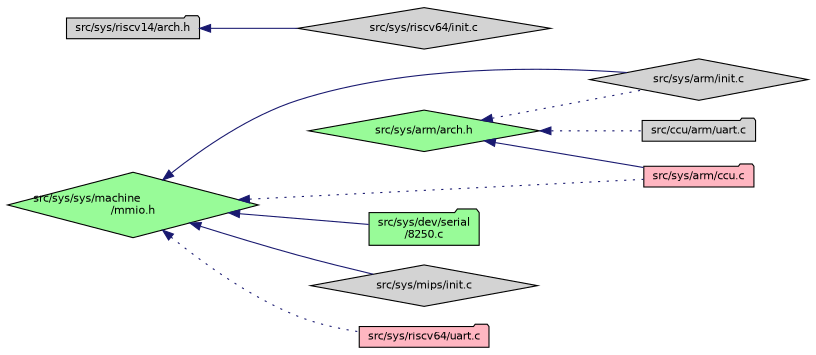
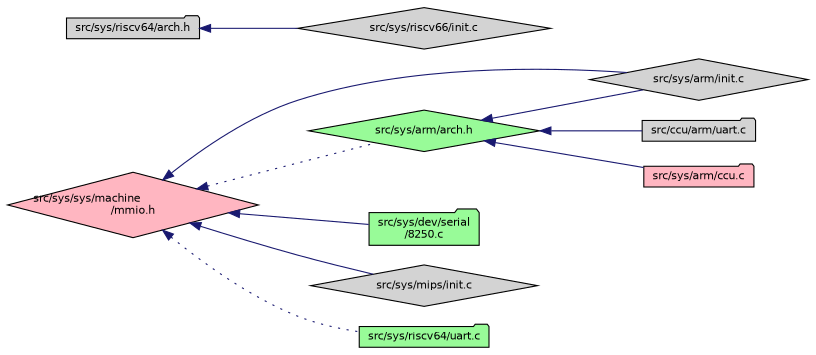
  digraph {
    rankdir=LR
    node [color=black fillcolor=lightgrey fontname=Helvetica fontsize=10 shape=diamond style=filled]
    edge [color=midnightblue dir=back fontname=Helvetica fontsize=10 labelfontname=Helvetica labelfontsize=10 style=solid]
-   n1 [fillcolor=palegreen fontcolor=black height=0.2 label="src/sys/sys/machine\l/mmio.h" width=0.4]
+   n1 [fillcolor=lightpink fontcolor=black height=0.2 label="src/sys/sys/machine\l/mmio.h" width=0.4]
    n2 [fillcolor=palegreen height=0.2 label="src/sys/arm/arch.h" width=0.4]
    n3 [fillcolor=palegreen height=0.2 label="src/sys/dev/serial\l/8250.c" shape=folder width=0.4]
    n4 [height=0.2 label="src/sys/mips/init.c" width=0.4]
-   n5 [fillcolor=lightpink height=0.2 label="src/sys/riscv64/uart.c" shape=folder width=0.4]
+   n5 [fillcolor=palegreen height=0.2 label="src/sys/riscv64/uart.c" shape=folder width=0.4]
    n6 [height=0.2 label="src/sys/arm/init.c" width=0.4]
    n7 [fillcolor=lightpink height=0.2 label="src/sys/arm/ccu.c" shape=folder width=0.4]
    n8 [height=0.2 label="src/ccu/arm/uart.c" shape=folder width=0.4]
-   n9 [height=0.2 label="src/sys/riscv14/arch.h" shape=folder width=0.4]
-   n10 [height=0.2 label="src/sys/riscv64/init.c" width=0.4]
-   n1 -> n7 [style=dotted]
+   n9 [height=0.2 label="src/sys/riscv64/arch.h" shape=folder width=0.4]
+   n10 [height=0.2 label="src/sys/riscv66/init.c" width=0.4]
+   n1 -> n2 [style=dotted]
    n1 -> n3
    n1 -> n4
    n1 -> n5 [style=dotted]
    n1 -> n6
-   n2 -> n6 [style=dotted]
+   n2 -> n6
    n2 -> n7
-   n2 -> n8 [style=dotted]
+   n2 -> n8
    n9 -> n10
  }
